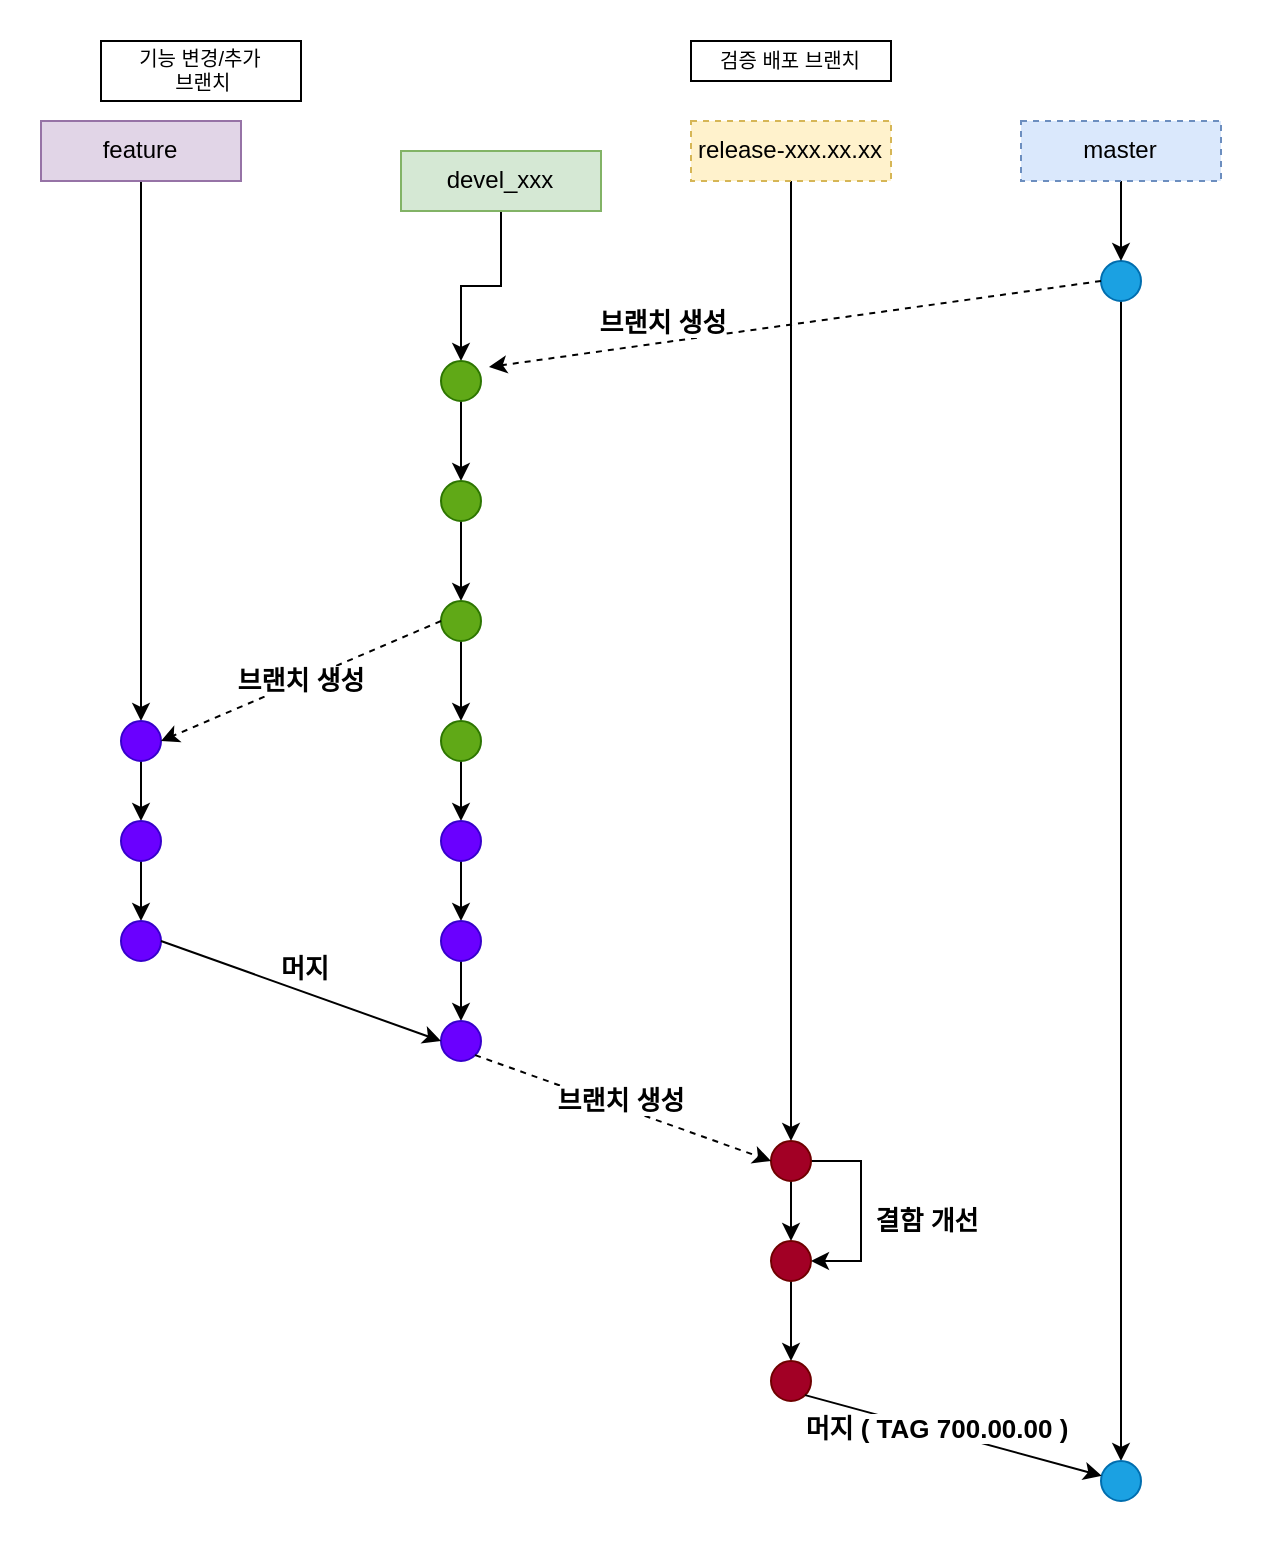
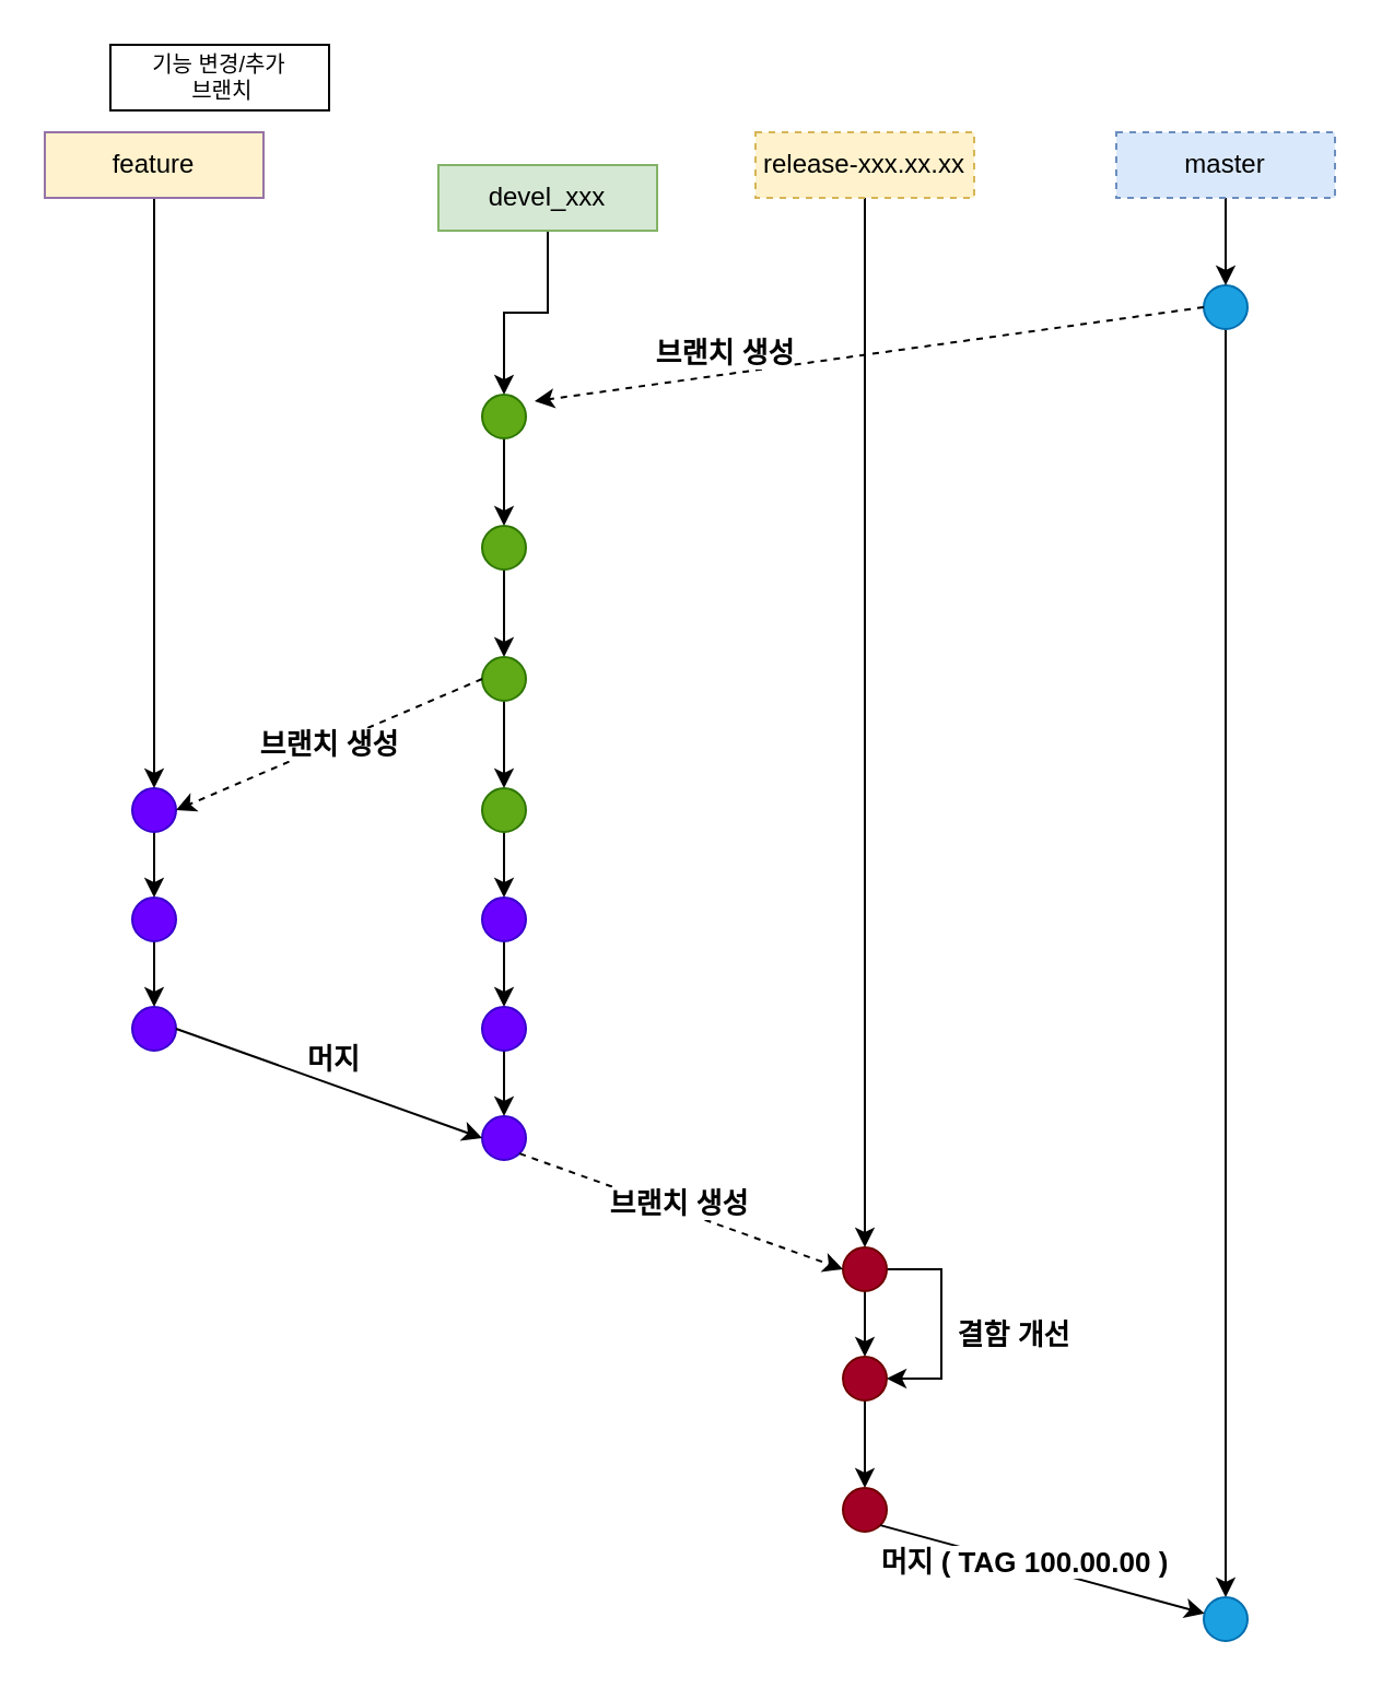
  <mxCell id="0" />
  <mxCell id="1" parent="0" />
  <mxCell id="2" style="edgeStyle=orthogonalEdgeStyle;rounded=0;orthogonalLoop=1;jettySize=auto;html=1;entryX=0.5;entryY=0;entryDx=0;entryDy=0;" parent="1" source="3" target="39" edge="1"><mxGeometry relative="1" as="geometry" /></mxCell>
  <mxCell id="3" value="" style="ellipse;whiteSpace=wrap;html=1;aspect=fixed;fillColor=#1ba1e2;fontColor=#ffffff;strokeColor=#006EAF;" parent="1" vertex="1"><mxGeometry x="550" y="130" width="20" height="20" as="geometry" /></mxCell>
  <mxCell id="4" style="edgeStyle=orthogonalEdgeStyle;rounded=0;orthogonalLoop=1;jettySize=auto;html=1;entryX=0.5;entryY=0;entryDx=0;entryDy=0;" parent="1" source="5" target="3" edge="1"><mxGeometry relative="1" as="geometry" /></mxCell>
  <mxCell id="5" value="master" style="rounded=0;whiteSpace=wrap;html=1;fillColor=#dae8fc;strokeColor=#6c8ebf;dashed=1;" parent="1" vertex="1"><mxGeometry x="510" y="60" width="100" height="30" as="geometry" /></mxCell>
  <mxCell id="6" style="edgeStyle=orthogonalEdgeStyle;rounded=0;orthogonalLoop=1;jettySize=auto;html=1;entryX=0.5;entryY=0;entryDx=0;entryDy=0;" parent="1" source="7" target="37" edge="1"><mxGeometry relative="1" as="geometry" /></mxCell>
  <mxCell id="7" value="release-xxx.xx.xx" style="rounded=0;whiteSpace=wrap;html=1;fillColor=#fff2cc;strokeColor=#d6b656;dashed=1;" parent="1" vertex="1"><mxGeometry x="345" y="60" width="100" height="30" as="geometry" /></mxCell>
  <mxCell id="8" style="edgeStyle=orthogonalEdgeStyle;rounded=0;orthogonalLoop=1;jettySize=auto;html=1;entryX=0.5;entryY=0;entryDx=0;entryDy=0;" parent="1" source="9" target="13" edge="1"><mxGeometry relative="1" as="geometry"><mxPoint x="230" y="890" as="targetPoint" /></mxGeometry></mxCell>
  <mxCell id="9" value="devel_xxx" style="rounded=0;whiteSpace=wrap;html=1;fillColor=#d5e8d4;strokeColor=#82b366;" parent="1" vertex="1"><mxGeometry x="200" y="75" width="100" height="30" as="geometry" /></mxCell>
  <mxCell id="10" style="edgeStyle=orthogonalEdgeStyle;rounded=0;orthogonalLoop=1;jettySize=auto;html=1;entryX=0.5;entryY=0;entryDx=0;entryDy=0;" parent="1" source="11" target="18" edge="1"><mxGeometry relative="1" as="geometry"><mxPoint x="70" y="230" as="targetPoint" /></mxGeometry></mxCell>
- <mxCell id="11" value="feature" style="rounded=0;whiteSpace=wrap;html=1;fillColor=#e1d5e7;strokeColor=#9673a6;" parent="1" vertex="1"><mxGeometry x="20" y="60" width="100" height="30" as="geometry" /></mxCell>
+ <mxCell id="11" value="feature" style="rounded=0;whiteSpace=wrap;html=1;fillColor=#fff2cc;strokeColor=#9673a6;" parent="1" vertex="1"><mxGeometry x="20" y="60" width="100" height="30" as="geometry" /></mxCell>
  <mxCell id="12" style="edgeStyle=orthogonalEdgeStyle;rounded=0;orthogonalLoop=1;jettySize=auto;html=1;entryX=0.5;entryY=0;entryDx=0;entryDy=0;" parent="1" source="13" target="20" edge="1"><mxGeometry relative="1" as="geometry" /></mxCell>
  <mxCell id="13" value="" style="ellipse;whiteSpace=wrap;html=1;aspect=fixed;fillColor=#60a917;fontColor=#ffffff;strokeColor=#2D7600;" parent="1" vertex="1"><mxGeometry x="220" y="180" width="20" height="20" as="geometry" /></mxCell>
  <mxCell id="14" value="" style="endArrow=classic;html=1;rounded=0;exitX=0;exitY=0.5;exitDx=0;exitDy=0;entryX=1.2;entryY=0.15;entryDx=0;entryDy=0;entryPerimeter=0;dashed=1;" parent="1" source="3" target="13" edge="1"><mxGeometry width="50" height="50" relative="1" as="geometry"><mxPoint x="390" y="190" as="sourcePoint" /><mxPoint x="260" y="190" as="targetPoint" /></mxGeometry></mxCell>
  <mxCell id="15" value="브랜치 생성" style="edgeLabel;html=1;align=center;verticalAlign=middle;resizable=0;points=[];fontStyle=1;fontSize=13;" parent="14" vertex="1" connectable="0"><mxGeometry x="0.179" y="3" relative="1" as="geometry"><mxPoint x="-40" y="-8" as="offset" /></mxGeometry></mxCell>
  <mxCell id="16" value="머지" style="edgeLabel;html=1;align=center;verticalAlign=middle;resizable=0;points=[];fontStyle=1;fontSize=13;" parent="14" vertex="1" connectable="0"><mxGeometry x="0.179" y="3" relative="1" as="geometry"><mxPoint x="-219" y="315" as="offset" /></mxGeometry></mxCell>
  <mxCell id="17" style="edgeStyle=orthogonalEdgeStyle;rounded=0;orthogonalLoop=1;jettySize=auto;html=1;entryX=0.5;entryY=0;entryDx=0;entryDy=0;" parent="1" source="18" target="25" edge="1"><mxGeometry relative="1" as="geometry" /></mxCell>
  <mxCell id="18" value="" style="ellipse;whiteSpace=wrap;html=1;aspect=fixed;fillColor=#6a00ff;fontColor=#ffffff;strokeColor=#3700CC;" parent="1" vertex="1"><mxGeometry x="60" y="360" width="20" height="20" as="geometry" /></mxCell>
  <mxCell id="19" style="edgeStyle=orthogonalEdgeStyle;rounded=0;orthogonalLoop=1;jettySize=auto;html=1;entryX=0.5;entryY=0;entryDx=0;entryDy=0;" parent="1" source="20" target="22" edge="1"><mxGeometry relative="1" as="geometry" /></mxCell>
  <mxCell id="20" value="" style="ellipse;whiteSpace=wrap;html=1;aspect=fixed;fillColor=#60a917;fontColor=#ffffff;strokeColor=#2D7600;" parent="1" vertex="1"><mxGeometry x="220" y="240" width="20" height="20" as="geometry" /></mxCell>
  <mxCell id="21" style="edgeStyle=orthogonalEdgeStyle;rounded=0;orthogonalLoop=1;jettySize=auto;html=1;" parent="1" source="22" target="28" edge="1"><mxGeometry relative="1" as="geometry" /></mxCell>
  <mxCell id="22" value="" style="ellipse;whiteSpace=wrap;html=1;aspect=fixed;fillColor=#60a917;fontColor=#ffffff;strokeColor=#2D7600;" parent="1" vertex="1"><mxGeometry x="220" y="300" width="20" height="20" as="geometry" /></mxCell>
  <mxCell id="23" value="" style="endArrow=classic;html=1;rounded=0;exitX=0;exitY=0.5;exitDx=0;exitDy=0;dashed=1;entryX=1;entryY=0.5;entryDx=0;entryDy=0;" parent="1" source="22" target="18" edge="1"><mxGeometry width="50" height="50" relative="1" as="geometry"><mxPoint x="550" y="140" as="sourcePoint" /><mxPoint x="190" y="350" as="targetPoint" /><Array as="points" /></mxGeometry></mxCell>
  <mxCell id="24" style="edgeStyle=orthogonalEdgeStyle;rounded=0;orthogonalLoop=1;jettySize=auto;html=1;" parent="1" source="25" target="26" edge="1"><mxGeometry relative="1" as="geometry" /></mxCell>
  <mxCell id="25" value="" style="ellipse;whiteSpace=wrap;html=1;aspect=fixed;fillColor=#6a00ff;fontColor=#ffffff;strokeColor=#3700CC;" parent="1" vertex="1"><mxGeometry x="60" y="410" width="20" height="20" as="geometry" /></mxCell>
  <mxCell id="26" value="" style="ellipse;whiteSpace=wrap;html=1;aspect=fixed;fillColor=#6a00ff;fontColor=#ffffff;strokeColor=#3700CC;" parent="1" vertex="1"><mxGeometry x="60" y="460" width="20" height="20" as="geometry" /></mxCell>
  <mxCell id="27" style="edgeStyle=orthogonalEdgeStyle;rounded=0;orthogonalLoop=1;jettySize=auto;html=1;entryX=0.5;entryY=0;entryDx=0;entryDy=0;" parent="1" source="28" target="30" edge="1"><mxGeometry relative="1" as="geometry" /></mxCell>
  <mxCell id="28" value="" style="ellipse;whiteSpace=wrap;html=1;aspect=fixed;fillColor=#60a917;fontColor=#ffffff;strokeColor=#2D7600;" parent="1" vertex="1"><mxGeometry x="220" y="360" width="20" height="20" as="geometry" /></mxCell>
  <mxCell id="29" style="edgeStyle=orthogonalEdgeStyle;rounded=0;orthogonalLoop=1;jettySize=auto;html=1;entryX=0.5;entryY=0;entryDx=0;entryDy=0;" parent="1" source="30" target="32" edge="1"><mxGeometry relative="1" as="geometry" /></mxCell>
  <mxCell id="30" value="" style="ellipse;whiteSpace=wrap;html=1;aspect=fixed;fillColor=#6a00ff;fontColor=#ffffff;strokeColor=#3700CC;" parent="1" vertex="1"><mxGeometry x="220" y="410" width="20" height="20" as="geometry" /></mxCell>
  <mxCell id="31" style="edgeStyle=orthogonalEdgeStyle;rounded=0;orthogonalLoop=1;jettySize=auto;html=1;" parent="1" source="32" target="33" edge="1"><mxGeometry relative="1" as="geometry" /></mxCell>
  <mxCell id="32" value="" style="ellipse;whiteSpace=wrap;html=1;aspect=fixed;fillColor=#6a00ff;fontColor=#ffffff;strokeColor=#3700CC;" parent="1" vertex="1"><mxGeometry x="220" y="460" width="20" height="20" as="geometry" /></mxCell>
  <mxCell id="33" value="" style="ellipse;whiteSpace=wrap;html=1;aspect=fixed;fillColor=#6a00ff;fontColor=#ffffff;strokeColor=#3700CC;" parent="1" vertex="1"><mxGeometry x="220" y="510" width="20" height="20" as="geometry" /></mxCell>
  <mxCell id="34" value="" style="endArrow=classic;html=1;rounded=0;exitX=1;exitY=0.5;exitDx=0;exitDy=0;entryX=0;entryY=0.5;entryDx=0;entryDy=0;" parent="1" source="26" target="33" edge="1"><mxGeometry width="50" height="50" relative="1" as="geometry"><mxPoint x="550" y="140" as="sourcePoint" /><mxPoint x="244" y="183" as="targetPoint" /><Array as="points" /></mxGeometry></mxCell>
  <mxCell id="35" style="edgeStyle=orthogonalEdgeStyle;rounded=0;orthogonalLoop=1;jettySize=auto;html=1;" parent="1" source="37" target="41" edge="1"><mxGeometry relative="1" as="geometry" /></mxCell>
  <mxCell id="36" style="edgeStyle=orthogonalEdgeStyle;rounded=0;orthogonalLoop=1;jettySize=auto;html=1;entryX=1;entryY=0.5;entryDx=0;entryDy=0;" parent="1" source="37" target="41" edge="1"><mxGeometry relative="1" as="geometry"><Array as="points"><mxPoint x="430" y="580" /><mxPoint x="430" y="630" /></Array></mxGeometry></mxCell>
  <mxCell id="37" value="" style="ellipse;whiteSpace=wrap;html=1;aspect=fixed;fillColor=#a20025;fontColor=#ffffff;strokeColor=#6F0000;" parent="1" vertex="1"><mxGeometry x="385" y="570" width="20" height="20" as="geometry" /></mxCell>
  <mxCell id="38" value="" style="endArrow=classic;html=1;rounded=0;exitX=1;exitY=1;exitDx=0;exitDy=0;entryX=0;entryY=0.5;entryDx=0;entryDy=0;dashed=1;" parent="1" source="33" target="37" edge="1"><mxGeometry width="50" height="50" relative="1" as="geometry"><mxPoint x="550" y="140" as="sourcePoint" /><mxPoint x="244" y="183" as="targetPoint" /><Array as="points" /></mxGeometry></mxCell>
  <mxCell id="39" value="" style="ellipse;whiteSpace=wrap;html=1;aspect=fixed;fillColor=#1ba1e2;fontColor=#ffffff;strokeColor=#006EAF;" parent="1" vertex="1"><mxGeometry x="550" y="730" width="20" height="20" as="geometry" /></mxCell>
  <mxCell id="40" style="edgeStyle=orthogonalEdgeStyle;rounded=0;orthogonalLoop=1;jettySize=auto;html=1;entryX=0.5;entryY=0;entryDx=0;entryDy=0;" parent="1" source="41" target="42" edge="1"><mxGeometry relative="1" as="geometry" /></mxCell>
  <mxCell id="41" value="" style="ellipse;whiteSpace=wrap;html=1;aspect=fixed;fillColor=#a20025;fontColor=#ffffff;strokeColor=#6F0000;" parent="1" vertex="1"><mxGeometry x="385" y="620" width="20" height="20" as="geometry" /></mxCell>
  <mxCell id="42" value="" style="ellipse;whiteSpace=wrap;html=1;aspect=fixed;fillColor=#a20025;fontColor=#ffffff;strokeColor=#6F0000;" parent="1" vertex="1"><mxGeometry x="385" y="680" width="20" height="20" as="geometry" /></mxCell>
  <mxCell id="43" value="" style="endArrow=classic;html=1;rounded=0;exitX=1;exitY=1;exitDx=0;exitDy=0;" parent="1" source="42" target="39" edge="1"><mxGeometry width="50" height="50" relative="1" as="geometry"><mxPoint x="80" y="470" as="sourcePoint" /><mxPoint x="220" y="520" as="targetPoint" /><Array as="points" /></mxGeometry></mxCell>
  <mxCell id="44" value="브랜치 생성" style="edgeLabel;html=1;align=center;verticalAlign=middle;resizable=0;points=[];fontStyle=1;fontSize=13;" parent="1" vertex="1" connectable="0"><mxGeometry x="149.998" y="339.997" as="geometry" /></mxCell>
  <mxCell id="45" value="브랜치 생성" style="edgeLabel;html=1;align=center;verticalAlign=middle;resizable=0;points=[];fontStyle=1;fontSize=13;" parent="1" vertex="1" connectable="0"><mxGeometry x="309.998" y="549.997" as="geometry" /></mxCell>
- <mxCell id="46" value="머지 ( TAG 700.00.00 )" style="edgeLabel;html=1;align=center;verticalAlign=middle;resizable=0;points=[];fontStyle=1;fontSize=13;" parent="1" vertex="1" connectable="0"><mxGeometry x="469.998" y="709.997" as="geometry"><mxPoint x="-2" y="4" as="offset" /></mxGeometry></mxCell>
+ <mxCell id="46" value="머지 ( TAG 100.00.00 )" style="edgeLabel;html=1;align=center;verticalAlign=middle;resizable=0;points=[];fontStyle=1;fontSize=13;" parent="1" vertex="1" connectable="0"><mxGeometry x="469.998" y="709.997" as="geometry"><mxPoint x="-2" y="4" as="offset" /></mxGeometry></mxCell>
  <mxCell id="47" value="결함 개선" style="edgeLabel;html=1;align=center;verticalAlign=middle;resizable=0;points=[];fontStyle=1;fontSize=13;" parent="1" vertex="1" connectable="0"><mxGeometry x="462.998" y="609.997" as="geometry" /></mxCell>
- <mxCell id="48" value="검증 배포 브랜치" style="text;strokeColor=default;align=center;fillColor=none;html=1;verticalAlign=middle;whiteSpace=wrap;rounded=0;fontSize=10;" parent="1" vertex="1"><mxGeometry x="345" y="20" width="100" height="20" as="geometry" /></mxCell>
  <mxCell id="49" value="기능 변경/추가&lt;br&gt;&amp;nbsp;브랜치" style="text;strokeColor=default;align=center;fillColor=none;html=1;verticalAlign=middle;whiteSpace=wrap;rounded=0;fontSize=10;" parent="1" vertex="1"><mxGeometry x="50" y="20" width="100" height="30" as="geometry" /></mxCell>
